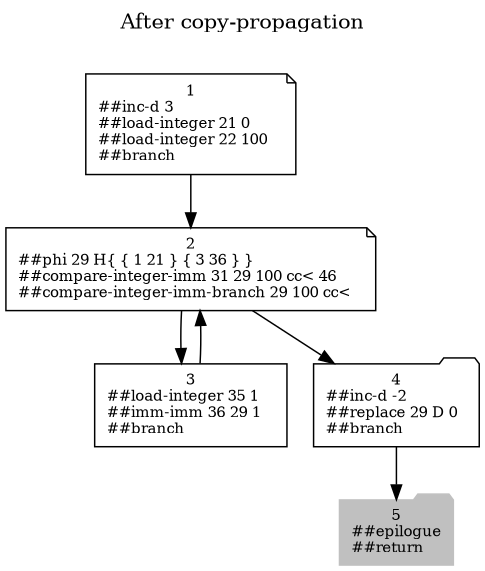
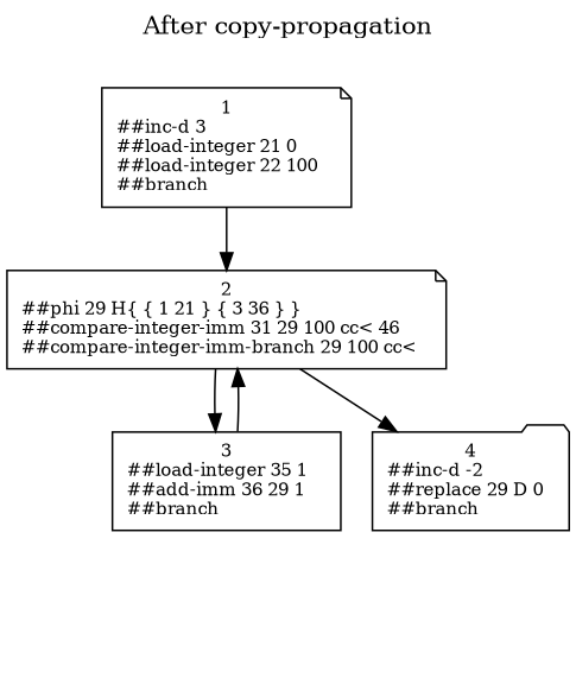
  digraph {
    fontname="DejaVu Serif"
    label="After copy-propagation"
    labelloc=t
    node [fontname="DejaVu Serif" fontsize=10 shape=note]
    edge [fontname="DejaVu Serif"]
    n1 [height=0.94444 label="1\n##inc-d 3\l##load-integer 21 0\l##load-integer 22 100\l##branch\l" width=1.9722]
    n2 [height=0.77778 label="2\n##phi 29 H{ { 1 21 } { 3 36 } }\l##compare-integer-imm 31 29 100 cc< 46\l##compare-integer-imm-branch 29 100 cc<\l" width=3.4722]
-   n3 [height=0.77778 label="3\n##load-integer 35 1\l##imm-imm 36 29 1\l##branch\l" shape=box width=1.8056]
+   n3 [height=0.77778 label="3\n##load-integer 35 1\l##add-imm 36 29 1\l##branch\l" shape=box width=1.8056]
    n4 [height=0.77778 label="4\n##inc-d -2\l##replace 29 D 0\l##branch\l" shape=folder width=1.5556]
-   n5 [color=grey height=0.61111 label="5\n##epilogue\l##return\l" shape=folder style=filled width=1.0556]
    n1 -> n2
    n2 -> n3
    n2 -> n4
    n3 -> n2
-   n4 -> n5
  }
